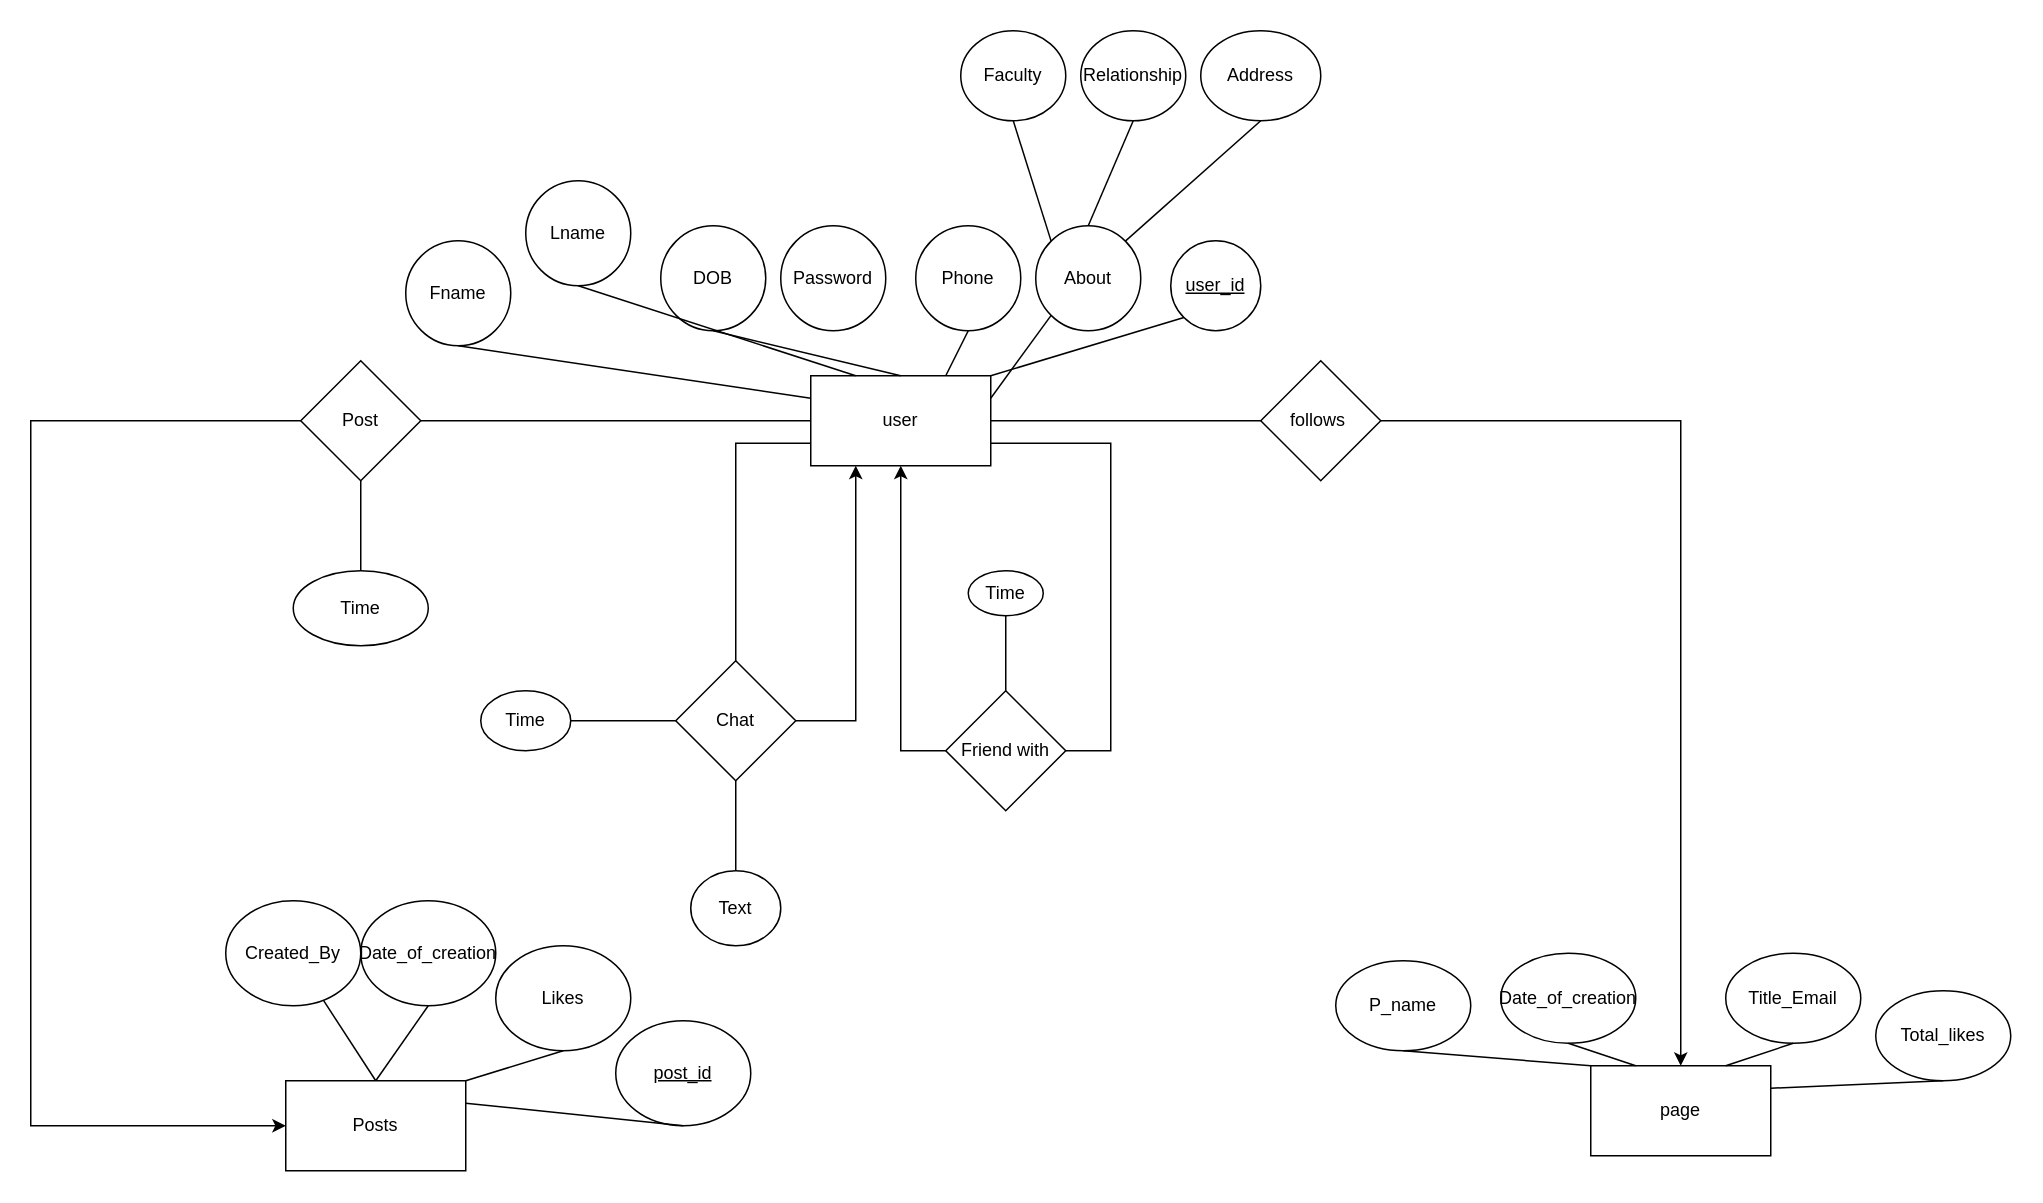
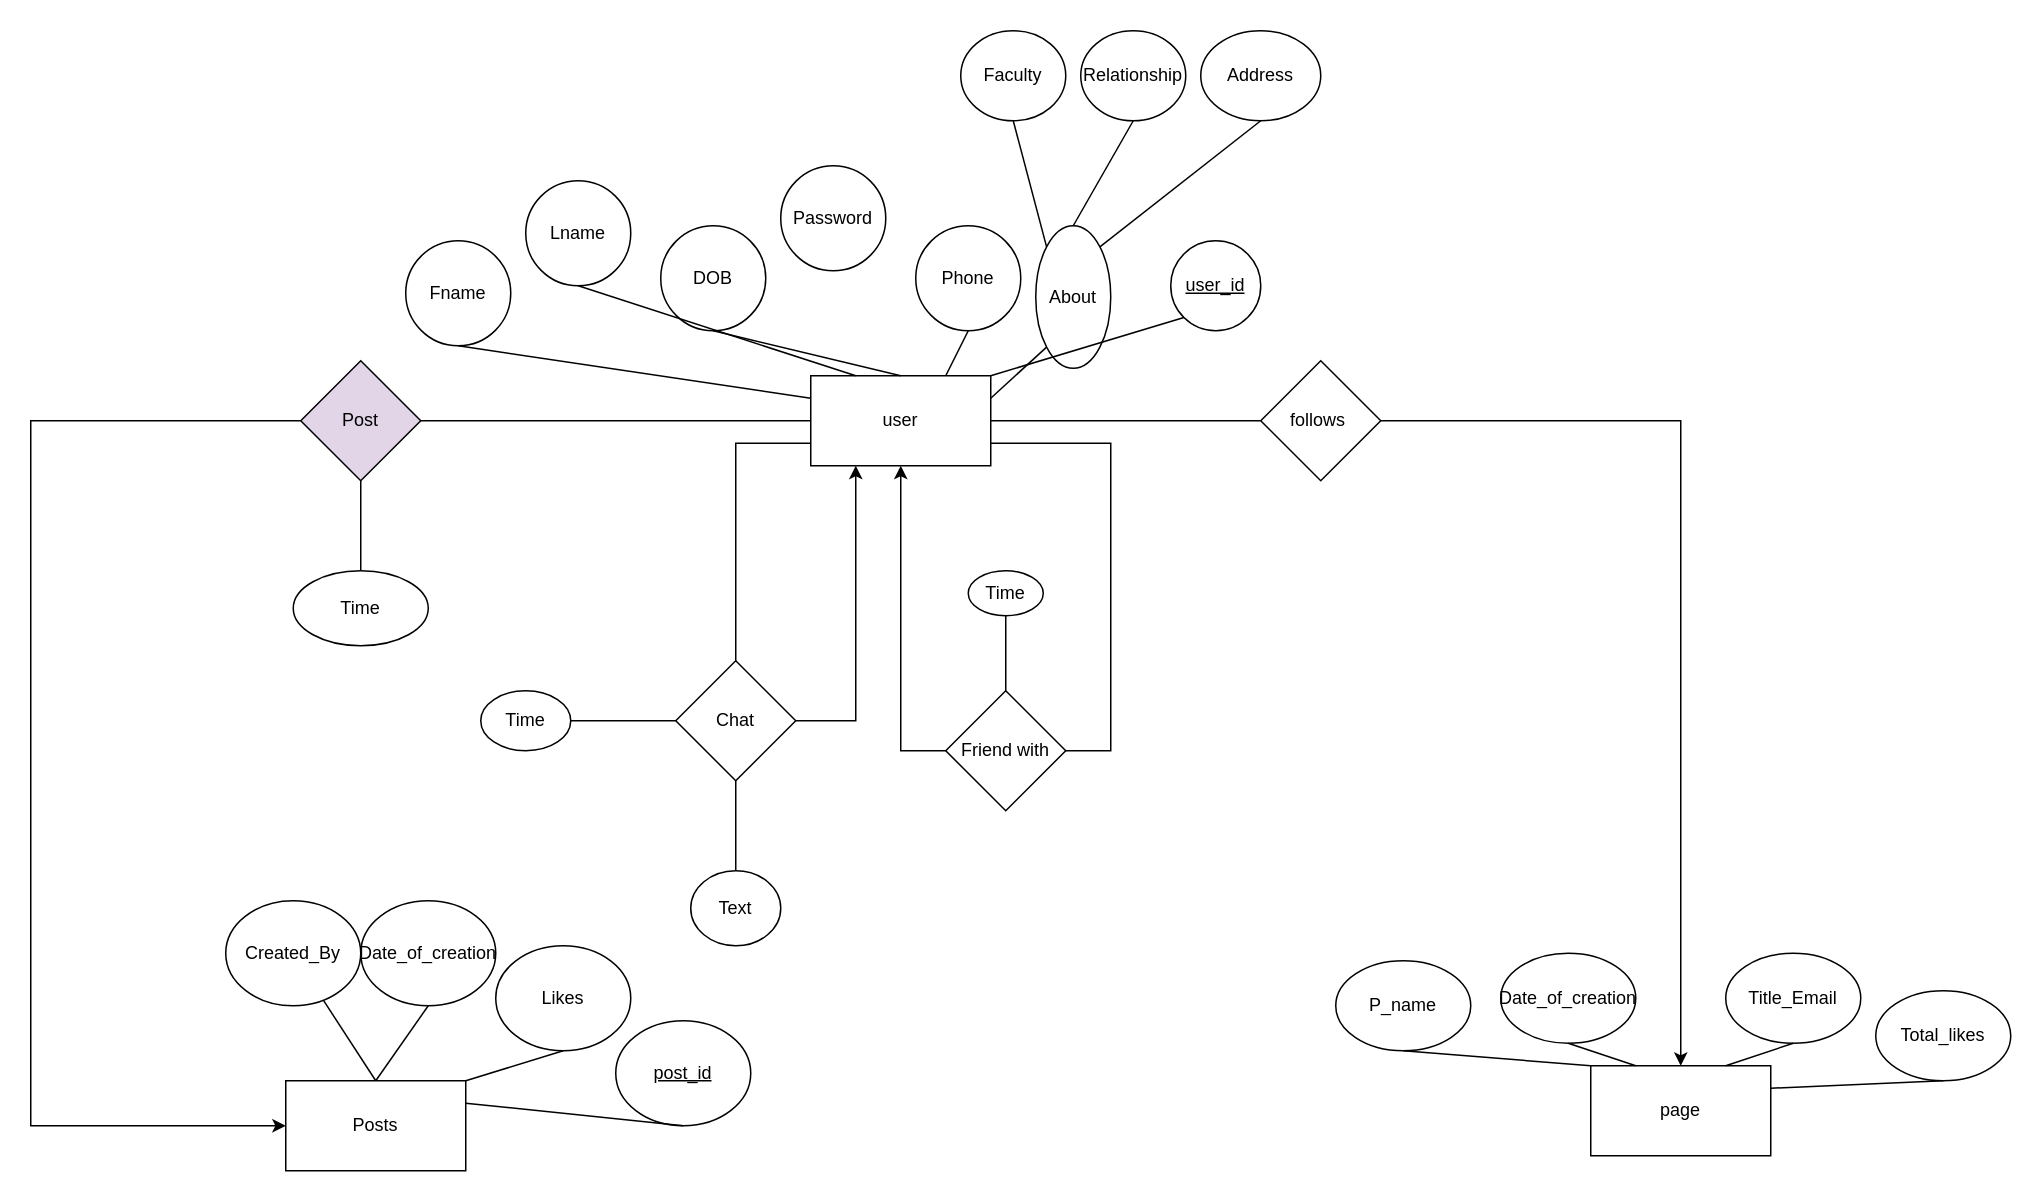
  <mxCell id="0" />
  <mxCell id="1" parent="0" />
  <mxCell id="2" style="edgeStyle=orthogonalEdgeStyle;rounded=0;orthogonalLoop=1;jettySize=auto;html=1;entryX=0;entryY=0.5;entryDx=0;entryDy=0;endArrow=none;endFill=0;" edge="1" parent="1" source="5" target="8"><mxGeometry relative="1" as="geometry" /></mxCell>
  <mxCell id="3" style="edgeStyle=orthogonalEdgeStyle;rounded=0;orthogonalLoop=1;jettySize=auto;html=1;entryX=1;entryY=0.5;entryDx=0;entryDy=0;endArrow=none;endFill=0;" edge="1" parent="1" source="5" target="36"><mxGeometry relative="1" as="geometry" /></mxCell>
  <mxCell id="4" style="edgeStyle=orthogonalEdgeStyle;rounded=0;orthogonalLoop=1;jettySize=auto;html=1;exitX=0;exitY=0.75;exitDx=0;exitDy=0;endArrow=none;endFill=0;" edge="1" parent="1" source="5" target="58"><mxGeometry relative="1" as="geometry" /></mxCell>
  <mxCell id="5" value="user" style="rounded=0;whiteSpace=wrap;html=1;" vertex="1" parent="1"><mxGeometry x="540" y="250" width="120" height="60" as="geometry" /></mxCell>
  <mxCell id="6" value="page" style="rounded=0;whiteSpace=wrap;html=1;" vertex="1" parent="1"><mxGeometry x="1060" y="710" width="120" height="60" as="geometry" /></mxCell>
  <mxCell id="7" style="edgeStyle=orthogonalEdgeStyle;rounded=0;orthogonalLoop=1;jettySize=auto;html=1;entryX=0.5;entryY=0;entryDx=0;entryDy=0;" edge="1" parent="1" source="8" target="6"><mxGeometry relative="1" as="geometry" /></mxCell>
  <mxCell id="8" value="follows&amp;nbsp;" style="rhombus;whiteSpace=wrap;html=1;" vertex="1" parent="1"><mxGeometry x="840" y="240" width="80" height="80" as="geometry" /></mxCell>
  <mxCell id="9" value="Fname" style="ellipse;whiteSpace=wrap;html=1;" vertex="1" parent="1"><mxGeometry x="270" y="160" width="70" height="70" as="geometry" /></mxCell>
  <mxCell id="10" value="Lname" style="ellipse;whiteSpace=wrap;html=1;" vertex="1" parent="1"><mxGeometry x="350" y="120" width="70" height="70" as="geometry" /></mxCell>
  <mxCell id="11" value="DOB" style="ellipse;whiteSpace=wrap;html=1;" vertex="1" parent="1"><mxGeometry x="440" y="150" width="70" height="70" as="geometry" /></mxCell>
- <mxCell id="12" value="Password" style="ellipse;whiteSpace=wrap;html=1;" vertex="1" parent="1"><mxGeometry x="520" y="150" width="70" height="70" as="geometry" /></mxCell>
+ <mxCell id="12" value="Password" style="ellipse;whiteSpace=wrap;html=1;" vertex="1" parent="1"><mxGeometry x="520" y="110" width="70" height="70" as="geometry" /></mxCell>
  <mxCell id="13" value="Phone" style="ellipse;whiteSpace=wrap;html=1;" vertex="1" parent="1"><mxGeometry x="610" y="150" width="70" height="70" as="geometry" /></mxCell>
  <mxCell id="14" value="" style="endArrow=none;html=1;rounded=0;entryX=0.5;entryY=1;entryDx=0;entryDy=0;exitX=0;exitY=0.25;exitDx=0;exitDy=0;" edge="1" parent="1" source="5" target="9"><mxGeometry width="50" height="50" relative="1" as="geometry"><mxPoint x="750" y="440" as="sourcePoint" /><mxPoint x="800" y="390" as="targetPoint" /></mxGeometry></mxCell>
  <mxCell id="15" value="" style="endArrow=none;html=1;rounded=0;entryX=0.5;entryY=1;entryDx=0;entryDy=0;exitX=0.25;exitY=0;exitDx=0;exitDy=0;" edge="1" parent="1" source="5" target="10"><mxGeometry width="50" height="50" relative="1" as="geometry"><mxPoint x="550" y="275" as="sourcePoint" /><mxPoint x="395" y="210" as="targetPoint" /></mxGeometry></mxCell>
  <mxCell id="16" value="" style="endArrow=none;html=1;rounded=0;entryX=0.5;entryY=1;entryDx=0;entryDy=0;exitX=0.5;exitY=0;exitDx=0;exitDy=0;" edge="1" parent="1" source="5" target="11"><mxGeometry width="50" height="50" relative="1" as="geometry"><mxPoint x="560" y="285" as="sourcePoint" /><mxPoint x="405" y="220" as="targetPoint" /></mxGeometry></mxCell>
  <mxCell id="17" value="" style="endArrow=none;html=1;rounded=0;entryX=0.5;entryY=1;entryDx=0;entryDy=0;exitX=0.75;exitY=0;exitDx=0;exitDy=0;" edge="1" parent="1" source="5" target="13"><mxGeometry width="50" height="50" relative="1" as="geometry"><mxPoint x="750" y="440" as="sourcePoint" /><mxPoint x="800" y="390" as="targetPoint" /></mxGeometry></mxCell>
- <mxCell id="18" value="About" style="ellipse;whiteSpace=wrap;html=1;aspect=fixed;" vertex="1" parent="1"><mxGeometry x="690" y="150" width="70" height="70" as="geometry" /></mxCell>
+ <mxCell id="18" value="About" style="ellipse;whiteSpace=wrap;html=1;aspect=fixed;" vertex="1" parent="1"><mxGeometry x="690" y="150" width="50" height="95" as="geometry" /></mxCell>
  <mxCell id="19" value="" style="endArrow=none;html=1;rounded=0;entryX=0;entryY=1;entryDx=0;entryDy=0;exitX=1;exitY=0.25;exitDx=0;exitDy=0;" edge="1" parent="1" source="5" target="18"><mxGeometry width="50" height="50" relative="1" as="geometry"><mxPoint x="750" y="440" as="sourcePoint" /><mxPoint x="800" y="390" as="targetPoint" /></mxGeometry></mxCell>
  <mxCell id="20" value="Faculty" style="ellipse;whiteSpace=wrap;html=1;" vertex="1" parent="1"><mxGeometry x="640" y="20" width="70" height="60" as="geometry" /></mxCell>
  <mxCell id="21" value="Address" style="ellipse;whiteSpace=wrap;html=1;" vertex="1" parent="1"><mxGeometry x="800" y="20" width="80" height="60" as="geometry" /></mxCell>
  <mxCell id="22" value="Relationship" style="ellipse;whiteSpace=wrap;html=1;" vertex="1" parent="1"><mxGeometry x="720" y="20" width="70" height="60" as="geometry" /></mxCell>
  <mxCell id="23" value="" style="endArrow=none;html=1;rounded=0;entryX=0.5;entryY=1;entryDx=0;entryDy=0;exitX=0;exitY=0;exitDx=0;exitDy=0;" edge="1" parent="1" source="18" target="20"><mxGeometry width="50" height="50" relative="1" as="geometry"><mxPoint x="750" y="440" as="sourcePoint" /><mxPoint x="800" y="390" as="targetPoint" /></mxGeometry></mxCell>
  <mxCell id="24" value="" style="endArrow=none;html=1;rounded=0;exitX=0.5;exitY=1;exitDx=0;exitDy=0;entryX=0.5;entryY=0;entryDx=0;entryDy=0;" edge="1" parent="1" source="22" target="18"><mxGeometry width="50" height="50" relative="1" as="geometry"><mxPoint x="760" y="450" as="sourcePoint" /><mxPoint x="810" y="400" as="targetPoint" /></mxGeometry></mxCell>
  <mxCell id="25" value="" style="endArrow=none;html=1;rounded=0;entryX=0.5;entryY=1;entryDx=0;entryDy=0;exitX=1;exitY=0;exitDx=0;exitDy=0;" edge="1" parent="1" source="18" target="21"><mxGeometry width="50" height="50" relative="1" as="geometry"><mxPoint x="770" y="460" as="sourcePoint" /><mxPoint x="820" y="410" as="targetPoint" /></mxGeometry></mxCell>
  <mxCell id="26" value="P_name" style="ellipse;whiteSpace=wrap;html=1;" vertex="1" parent="1"><mxGeometry x="890" y="640" width="90" height="60" as="geometry" /></mxCell>
  <mxCell id="27" value="Total_likes" style="ellipse;whiteSpace=wrap;html=1;" vertex="1" parent="1"><mxGeometry x="1250" y="660" width="90" height="60" as="geometry" /></mxCell>
  <mxCell id="28" value="Title_Email" style="ellipse;whiteSpace=wrap;html=1;" vertex="1" parent="1"><mxGeometry x="1150" y="635" width="90" height="60" as="geometry" /></mxCell>
  <mxCell id="29" value="Date_of_creation" style="ellipse;whiteSpace=wrap;html=1;" vertex="1" parent="1"><mxGeometry x="1000" y="635" width="90" height="60" as="geometry" /></mxCell>
  <mxCell id="30" value="" style="endArrow=none;html=1;rounded=0;entryX=0.5;entryY=1;entryDx=0;entryDy=0;exitX=0;exitY=0;exitDx=0;exitDy=0;" edge="1" parent="1" source="6" target="26"><mxGeometry width="50" height="50" relative="1" as="geometry"><mxPoint x="1000" y="320" as="sourcePoint" /><mxPoint x="1050" y="270" as="targetPoint" /></mxGeometry></mxCell>
  <mxCell id="31" value="" style="endArrow=none;html=1;rounded=0;entryX=0.5;entryY=1;entryDx=0;entryDy=0;exitX=0.75;exitY=0;exitDx=0;exitDy=0;" edge="1" parent="1" source="6" target="28"><mxGeometry width="50" height="50" relative="1" as="geometry"><mxPoint x="1010" y="330" as="sourcePoint" /><mxPoint x="1060" y="280" as="targetPoint" /></mxGeometry></mxCell>
  <mxCell id="32" value="" style="endArrow=none;html=1;rounded=0;entryX=0.5;entryY=1;entryDx=0;entryDy=0;exitX=0.25;exitY=0;exitDx=0;exitDy=0;" edge="1" parent="1" source="6" target="29"><mxGeometry width="50" height="50" relative="1" as="geometry"><mxPoint x="1020" y="340" as="sourcePoint" /><mxPoint x="1070" y="290" as="targetPoint" /></mxGeometry></mxCell>
  <mxCell id="33" value="" style="endArrow=none;html=1;rounded=0;entryX=0.5;entryY=1;entryDx=0;entryDy=0;exitX=1;exitY=0.25;exitDx=0;exitDy=0;" edge="1" parent="1" source="6" target="27"><mxGeometry width="50" height="50" relative="1" as="geometry"><mxPoint x="1030" y="350" as="sourcePoint" /><mxPoint x="1080" y="300" as="targetPoint" /></mxGeometry></mxCell>
  <mxCell id="34" style="edgeStyle=orthogonalEdgeStyle;rounded=0;orthogonalLoop=1;jettySize=auto;html=1;entryX=0;entryY=0.5;entryDx=0;entryDy=0;" edge="1" parent="1" source="36" target="37"><mxGeometry relative="1" as="geometry"><Array as="points"><mxPoint x="20" y="280" /><mxPoint x="20" y="750" /></Array></mxGeometry></mxCell>
  <mxCell id="35" style="edgeStyle=orthogonalEdgeStyle;rounded=0;orthogonalLoop=1;jettySize=auto;html=1;entryX=0.5;entryY=0;entryDx=0;entryDy=0;endArrow=none;endFill=0;" edge="1" parent="1" source="36" target="54"><mxGeometry relative="1" as="geometry" /></mxCell>
- <mxCell id="36" value="Post" style="rhombus;whiteSpace=wrap;html=1;" vertex="1" parent="1"><mxGeometry x="200" y="240" width="80" height="80" as="geometry" /></mxCell>
+ <mxCell id="36" value="Post" style="rhombus;whiteSpace=wrap;html=1;fillColor=#e1d5e7;" vertex="1" parent="1"><mxGeometry x="200" y="240" width="80" height="80" as="geometry" /></mxCell>
  <mxCell id="37" value="Posts" style="rounded=0;whiteSpace=wrap;html=1;" vertex="1" parent="1"><mxGeometry y="720" width="120" height="60" as="geometry" x="190" /></mxCell>
  <mxCell id="38" value="Likes" style="ellipse;whiteSpace=wrap;html=1;" vertex="1" parent="1"><mxGeometry x="330" y="630" width="90" height="70" as="geometry" /></mxCell>
  <mxCell id="39" value="Created_By" style="ellipse;whiteSpace=wrap;html=1;" vertex="1" parent="1"><mxGeometry x="150" y="600" width="90" height="70" as="geometry" /></mxCell>
  <mxCell id="40" value="Date_of_creation" style="ellipse;whiteSpace=wrap;html=1;" vertex="1" parent="1"><mxGeometry x="240" y="600" width="90" height="70" as="geometry" /></mxCell>
  <mxCell id="41" value="&lt;u&gt;post_id&lt;/u&gt;" style="ellipse;whiteSpace=wrap;html=1;" vertex="1" parent="1"><mxGeometry x="410" y="680" width="90" height="70" as="geometry" /></mxCell>
  <mxCell id="42" value="" style="endArrow=none;html=1;rounded=0;exitX=0.5;exitY=1;exitDx=0;exitDy=0;entryX=1;entryY=0.25;entryDx=0;entryDy=0;" edge="1" parent="1" source="41" target="37"><mxGeometry width="50" height="50" relative="1" as="geometry"><mxPoint x="60" y="440" as="sourcePoint" /><mxPoint x="110" y="390" as="targetPoint" /></mxGeometry></mxCell>
  <mxCell id="43" value="" style="endArrow=none;html=1;rounded=0;entryX=0.723;entryY=0.947;entryDx=0;entryDy=0;exitX=0.5;exitY=0;exitDx=0;exitDy=0;entryPerimeter=0;" edge="1" parent="1" source="37" target="39"><mxGeometry width="50" height="50" relative="1" as="geometry"><mxPoint x="70" y="450" as="sourcePoint" /><mxPoint x="120" y="400" as="targetPoint" /></mxGeometry></mxCell>
  <mxCell id="44" value="" style="endArrow=none;html=1;rounded=0;entryX=0.5;entryY=1;entryDx=0;entryDy=0;exitX=0.5;exitY=0;exitDx=0;exitDy=0;" edge="1" parent="1" source="37" target="40"><mxGeometry width="50" height="50" relative="1" as="geometry"><mxPoint x="80" y="460" as="sourcePoint" /><mxPoint x="130" y="410" as="targetPoint" /></mxGeometry></mxCell>
  <mxCell id="45" value="" style="endArrow=none;html=1;rounded=0;entryX=0.5;entryY=1;entryDx=0;entryDy=0;" edge="1" parent="1" target="38"><mxGeometry width="50" height="50" relative="1" as="geometry"><mxPoint x="310" y="720" as="sourcePoint" /><mxPoint x="140" y="420" as="targetPoint" /></mxGeometry></mxCell>
  <mxCell id="46" style="edgeStyle=orthogonalEdgeStyle;rounded=0;orthogonalLoop=1;jettySize=auto;html=1;exitX=1;exitY=0.75;exitDx=0;exitDy=0;entryX=1;entryY=0.5;entryDx=0;entryDy=0;endArrow=none;endFill=0;" edge="1" parent="1" source="5" target="49"><mxGeometry relative="1" as="geometry"><Array as="points"><mxPoint x="740" y="295" /><mxPoint x="740" y="500" /></Array></mxGeometry></mxCell>
  <mxCell id="47" style="edgeStyle=orthogonalEdgeStyle;rounded=0;orthogonalLoop=1;jettySize=auto;html=1;entryX=0.5;entryY=1;entryDx=0;entryDy=0;" edge="1" parent="1" source="49" target="5"><mxGeometry relative="1" as="geometry"><Array as="points"><mxPoint x="600" y="500" /></Array></mxGeometry></mxCell>
  <mxCell id="48" style="edgeStyle=orthogonalEdgeStyle;rounded=0;orthogonalLoop=1;jettySize=auto;html=1;entryX=0.5;entryY=1;entryDx=0;entryDy=0;endArrow=none;endFill=0;" edge="1" parent="1" source="49" target="50"><mxGeometry relative="1" as="geometry" /></mxCell>
  <mxCell id="49" value="Friend with" style="rhombus;whiteSpace=wrap;html=1;" vertex="1" parent="1"><mxGeometry x="630" y="460" width="80" height="80" as="geometry" /></mxCell>
  <mxCell id="50" value="Time" style="ellipse;whiteSpace=wrap;html=1;" vertex="1" parent="1"><mxGeometry x="645" y="380" width="50" height="30" as="geometry" /></mxCell>
  <mxCell id="51" style="edgeStyle=orthogonalEdgeStyle;rounded=0;orthogonalLoop=1;jettySize=auto;html=1;exitX=0.5;exitY=1;exitDx=0;exitDy=0;" edge="1" parent="1" source="28" target="28"><mxGeometry relative="1" as="geometry" /></mxCell>
  <mxCell id="52" value="&lt;u&gt;user_id&lt;/u&gt;" style="ellipse;whiteSpace=wrap;html=1;" vertex="1" parent="1"><mxGeometry x="780" y="160" width="60" height="60" as="geometry" /></mxCell>
  <mxCell id="53" value="" style="endArrow=none;html=1;rounded=0;entryX=0;entryY=1;entryDx=0;entryDy=0;exitX=1;exitY=0;exitDx=0;exitDy=0;" edge="1" parent="1" source="5" target="52"><mxGeometry width="50" height="50" relative="1" as="geometry"><mxPoint x="450" y="330" as="sourcePoint" /><mxPoint x="500" y="280" as="targetPoint" /></mxGeometry></mxCell>
  <mxCell id="54" value="Time" style="ellipse;whiteSpace=wrap;html=1;" vertex="1" parent="1"><mxGeometry x="195" y="380" width="90" height="50" as="geometry" /></mxCell>
  <mxCell id="55" style="edgeStyle=orthogonalEdgeStyle;rounded=0;orthogonalLoop=1;jettySize=auto;html=1;entryX=0.25;entryY=1;entryDx=0;entryDy=0;" edge="1" parent="1" source="58" target="5"><mxGeometry relative="1" as="geometry" /></mxCell>
  <mxCell id="56" style="edgeStyle=orthogonalEdgeStyle;rounded=0;orthogonalLoop=1;jettySize=auto;html=1;entryX=1;entryY=0.5;entryDx=0;entryDy=0;endArrow=none;endFill=0;" edge="1" parent="1" source="58" target="59"><mxGeometry relative="1" as="geometry" /></mxCell>
  <mxCell id="57" style="edgeStyle=orthogonalEdgeStyle;rounded=0;orthogonalLoop=1;jettySize=auto;html=1;entryX=0.5;entryY=0;entryDx=0;entryDy=0;endArrow=none;endFill=0;" edge="1" parent="1" source="58" target="60"><mxGeometry relative="1" as="geometry" /></mxCell>
  <mxCell id="58" value="Chat" style="rhombus;whiteSpace=wrap;html=1;" vertex="1" parent="1"><mxGeometry x="450" y="440" width="80" height="80" as="geometry" /></mxCell>
  <mxCell id="59" value="Time" style="ellipse;whiteSpace=wrap;html=1;" vertex="1" parent="1"><mxGeometry x="320" y="460" width="60" height="40" as="geometry" /></mxCell>
  <mxCell id="60" value="Text" style="ellipse;whiteSpace=wrap;html=1;" vertex="1" parent="1"><mxGeometry x="460" y="580" width="60" height="50" as="geometry" /></mxCell>
